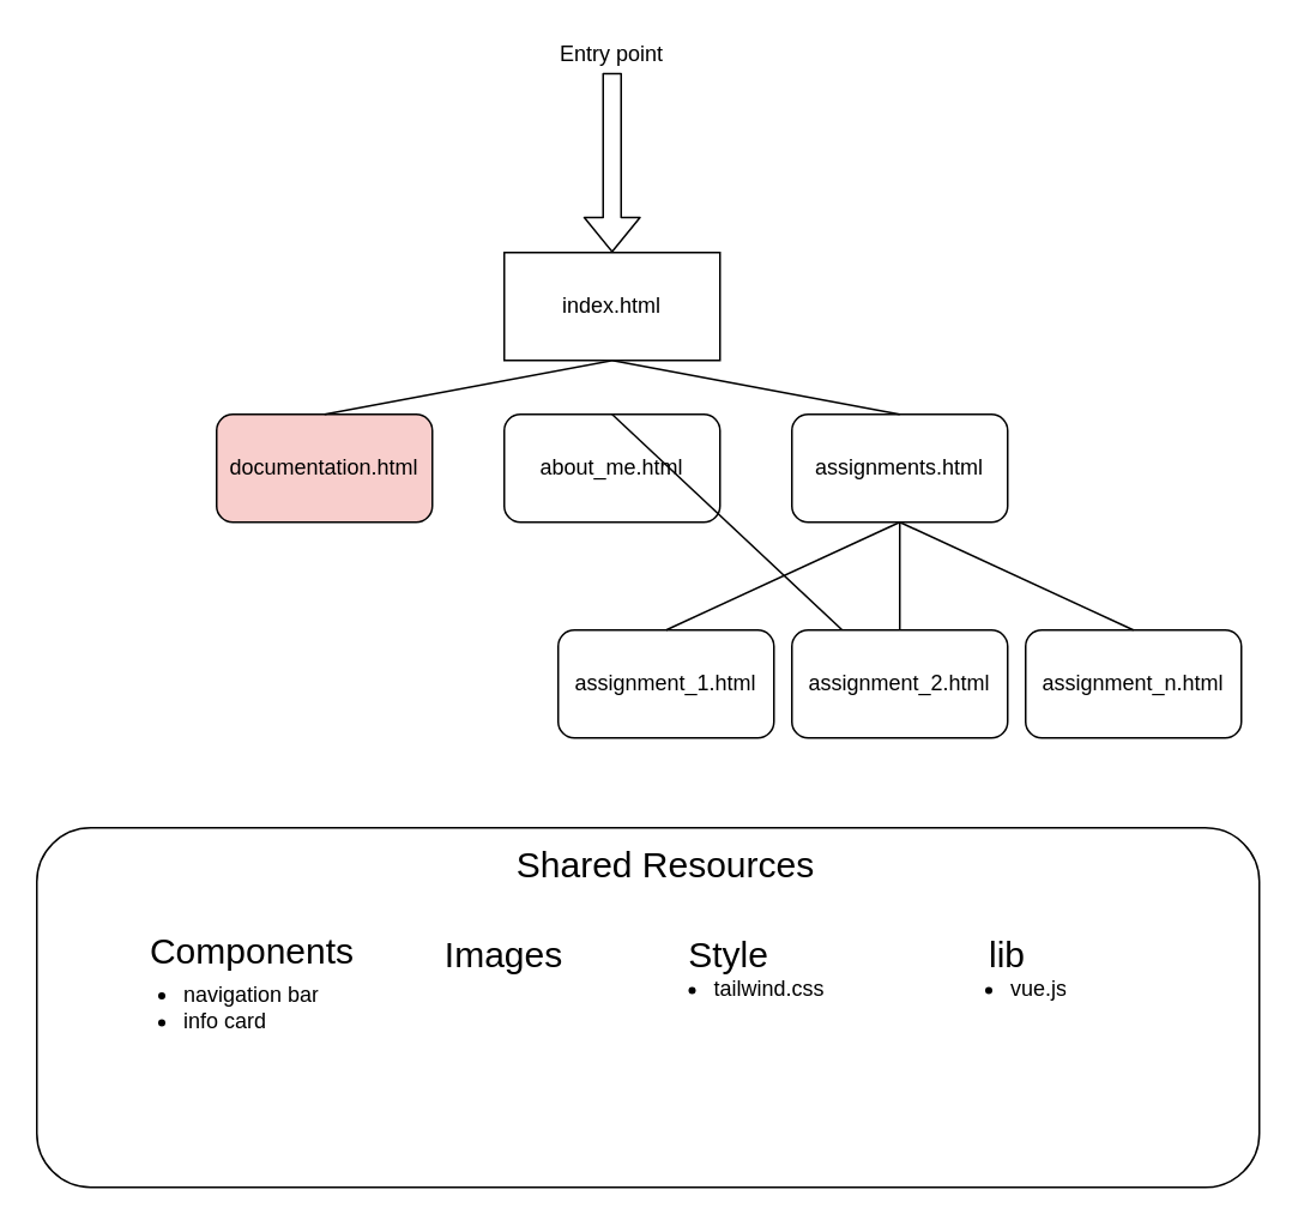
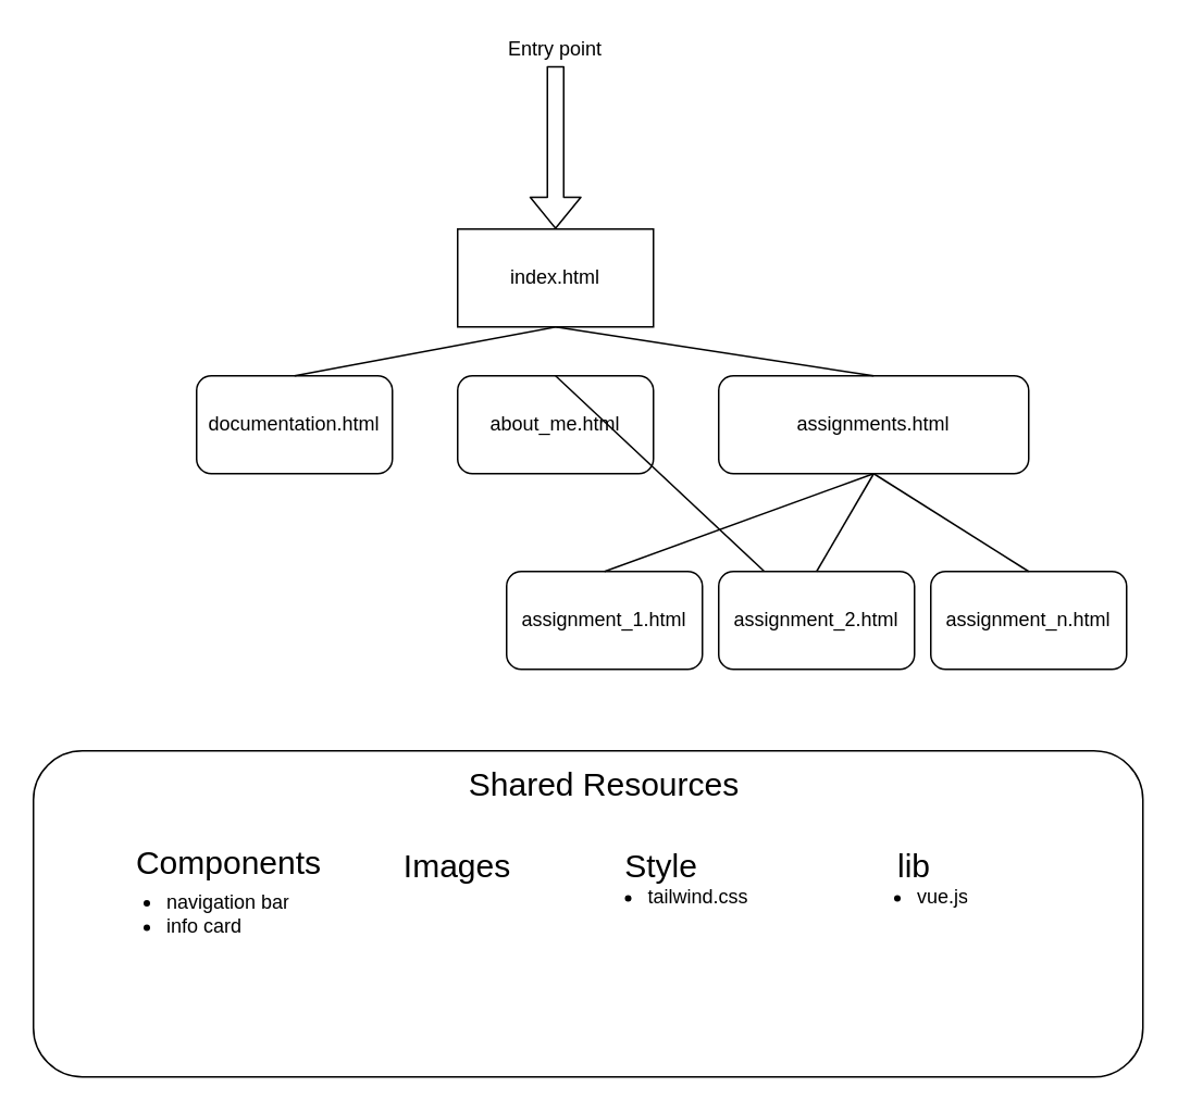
  <mxCell id="0" />
  <mxCell id="1" parent="0" />
  <mxCell id="2" value="index.html" style="whiteSpace=wrap;html=1;rounded=0;" vertex="1" parent="1"><mxGeometry x="280" y="140" width="120" height="60" as="geometry" /></mxCell>
  <mxCell id="3" value="" style="shape=flexArrow;endArrow=classic;html=1;exitX=0.5;exitY=1;exitDx=0;exitDy=0;" edge="1" parent="1" source="4" target="2"><mxGeometry width="50" height="50" relative="1" as="geometry"><mxPoint x="340" y="40" as="sourcePoint" /><mxPoint x="340" y="140" as="targetPoint" /></mxGeometry></mxCell>
  <mxCell id="4" value="Entry point" style="text;html=1;strokeColor=none;fillColor=none;align=center;verticalAlign=middle;whiteSpace=wrap;rounded=0;" vertex="1" parent="1"><mxGeometry x="300" y="20" width="80" height="20" as="geometry" /></mxCell>
- <mxCell id="5" value="assignments.html" style="rounded=1;whiteSpace=wrap;html=1;" vertex="1" parent="1"><mxGeometry x="440" y="230" width="120" height="60" as="geometry" /></mxCell>
+ <mxCell id="5" value="assignments.html" style="rounded=1;whiteSpace=wrap;html=1;" vertex="1" parent="1"><mxGeometry x="440" y="230" width="190" height="60" as="geometry" /></mxCell>
  <mxCell id="6" value="" style="endArrow=none;html=1;exitX=0.5;exitY=1;exitDx=0;exitDy=0;entryX=0.5;entryY=0;entryDx=0;entryDy=0;" edge="1" parent="1" source="2" target="5"><mxGeometry width="50" height="50" relative="1" as="geometry"><mxPoint x="300" y="230" as="sourcePoint" /><mxPoint x="460" y="230" as="targetPoint" /></mxGeometry></mxCell>
  <mxCell id="7" value="about_me.html" style="rounded=1;whiteSpace=wrap;html=1;" vertex="1" parent="1"><mxGeometry x="280" y="230" width="120" height="60" as="geometry" /></mxCell>
  <mxCell id="8" value="" style="endArrow=none;html=1;exitX=0.5;exitY=0;exitDx=0;exitDy=0;" edge="1" parent="1" source="7" target="10"><mxGeometry width="50" height="50" relative="1" as="geometry"><mxPoint x="380" y="230" as="sourcePoint" /><mxPoint x="430" y="180" as="targetPoint" /></mxGeometry></mxCell>
  <mxCell id="9" value="assignment_1.html" style="rounded=1;whiteSpace=wrap;html=1;" vertex="1" parent="1"><mxGeometry x="310" y="350" width="120" height="60" as="geometry" /></mxCell>
  <mxCell id="10" value="assignment_2.html" style="rounded=1;whiteSpace=wrap;html=1;" vertex="1" parent="1"><mxGeometry x="440" y="350" width="120" height="60" as="geometry" /></mxCell>
  <mxCell id="11" value="assignment_n.html" style="rounded=1;whiteSpace=wrap;html=1;" vertex="1" parent="1"><mxGeometry x="570" y="350" width="120" height="60" as="geometry" /></mxCell>
  <mxCell id="12" value="" style="endArrow=none;html=1;exitX=0.5;exitY=0;exitDx=0;exitDy=0;entryX=0.5;entryY=1;entryDx=0;entryDy=0;" edge="1" parent="1" source="9" target="5"><mxGeometry width="50" height="50" relative="1" as="geometry"><mxPoint x="430" y="290" as="sourcePoint" /><mxPoint x="480" y="240" as="targetPoint" /></mxGeometry></mxCell>
  <mxCell id="13" value="" style="endArrow=none;html=1;exitX=0.5;exitY=0;exitDx=0;exitDy=0;entryX=0.5;entryY=1;entryDx=0;entryDy=0;" edge="1" parent="1" source="10" target="5"><mxGeometry width="50" height="50" relative="1" as="geometry"><mxPoint x="430" y="290" as="sourcePoint" /><mxPoint x="505" y="290" as="targetPoint" /></mxGeometry></mxCell>
  <mxCell id="14" value="" style="endArrow=none;html=1;entryX=0.5;entryY=0;entryDx=0;entryDy=0;exitX=0.5;exitY=1;exitDx=0;exitDy=0;" edge="1" parent="1" source="5" target="11"><mxGeometry width="50" height="50" relative="1" as="geometry"><mxPoint x="590" y="340" as="sourcePoint" /><mxPoint x="640" y="290" as="targetPoint" /></mxGeometry></mxCell>
- <mxCell id="15" value="documentation.html" style="rounded=1;whiteSpace=wrap;html=1;fillColor=#f8cecc;" vertex="1" parent="1"><mxGeometry x="120" y="230" width="120" height="60" as="geometry" /></mxCell>
+ <mxCell id="15" value="documentation.html" style="rounded=1;whiteSpace=wrap;html=1;" vertex="1" parent="1"><mxGeometry x="120" y="230" width="120" height="60" as="geometry" /></mxCell>
  <mxCell id="16" value="" style="endArrow=none;html=1;exitX=0.5;exitY=0;exitDx=0;exitDy=0;entryX=0.5;entryY=1;entryDx=0;entryDy=0;" edge="1" parent="1" source="15" target="2"><mxGeometry width="50" height="50" relative="1" as="geometry"><mxPoint x="370" y="310" as="sourcePoint" /><mxPoint x="420" y="260" as="targetPoint" /></mxGeometry></mxCell>
  <mxCell id="17" value="" style="rounded=1;whiteSpace=wrap;html=1;fillColor=none;" vertex="1" parent="1"><mxGeometry x="20" y="460" width="680" height="200" as="geometry" /></mxCell>
  <mxCell id="18" value="&lt;font style=&quot;font-size: 20px&quot;&gt;Shared Resources&lt;/font&gt;" style="text;html=1;strokeColor=none;fillColor=none;align=center;verticalAlign=middle;whiteSpace=wrap;rounded=0;" vertex="1" parent="1"><mxGeometry x="240" y="460" width="260" height="40" as="geometry" /></mxCell>
  <mxCell id="19" value="&lt;p style=&quot;line-height: 120%&quot;&gt;&lt;font style=&quot;font-size: 20px&quot;&gt;Components&lt;/font&gt;&lt;/p&gt;" style="text;html=1;strokeColor=none;fillColor=none;align=center;verticalAlign=middle;whiteSpace=wrap;rounded=0;" vertex="1" parent="1"><mxGeometry x="70" y="510" width="140" height="40" as="geometry" /></mxCell>
  <mxCell id="20" value="&lt;ul&gt;&lt;li&gt;navigation bar&lt;/li&gt;&lt;li&gt;info card&lt;/li&gt;&lt;/ul&gt;" style="text;strokeColor=none;fillColor=none;html=1;whiteSpace=wrap;verticalAlign=middle;overflow=hidden;" vertex="1" parent="1"><mxGeometry x="60" y="520" width="160" height="80" as="geometry" /></mxCell>
  <mxCell id="21" value="&lt;font style=&quot;font-size: 20px&quot;&gt;Images&lt;/font&gt;" style="text;html=1;strokeColor=none;fillColor=none;align=center;verticalAlign=middle;whiteSpace=wrap;rounded=0;" vertex="1" parent="1"><mxGeometry x="230" y="515" width="100" height="30" as="geometry" /></mxCell>
  <mxCell id="22" value="&lt;font style=&quot;font-size: 20px&quot;&gt;Style&lt;/font&gt;" style="text;html=1;strokeColor=none;fillColor=none;align=center;verticalAlign=middle;whiteSpace=wrap;rounded=0;" vertex="1" parent="1"><mxGeometry x="385" y="520" width="40" height="20" as="geometry" /></mxCell>
  <mxCell id="23" value="&lt;font style=&quot;font-size: 20px&quot;&gt;lib&lt;/font&gt;" style="text;html=1;strokeColor=none;fillColor=none;align=center;verticalAlign=middle;whiteSpace=wrap;rounded=0;" vertex="1" parent="1"><mxGeometry x="530" y="510" width="60" height="40" as="geometry" /></mxCell>
  <mxCell id="24" value="&lt;ul&gt;&lt;li&gt;tailwind.css&lt;/li&gt;&lt;/ul&gt;" style="text;strokeColor=none;fillColor=none;html=1;whiteSpace=wrap;verticalAlign=middle;overflow=hidden;" vertex="1" parent="1"><mxGeometry x="355" y="510" width="115" height="80" as="geometry" /></mxCell>
  <mxCell id="25" value="&lt;ul&gt;&lt;li&gt;vue.js&lt;/li&gt;&lt;/ul&gt;" style="text;strokeColor=none;fillColor=none;html=1;whiteSpace=wrap;verticalAlign=middle;overflow=hidden;" vertex="1" parent="1"><mxGeometry x="520" y="510" width="100" height="80" as="geometry" /></mxCell>
